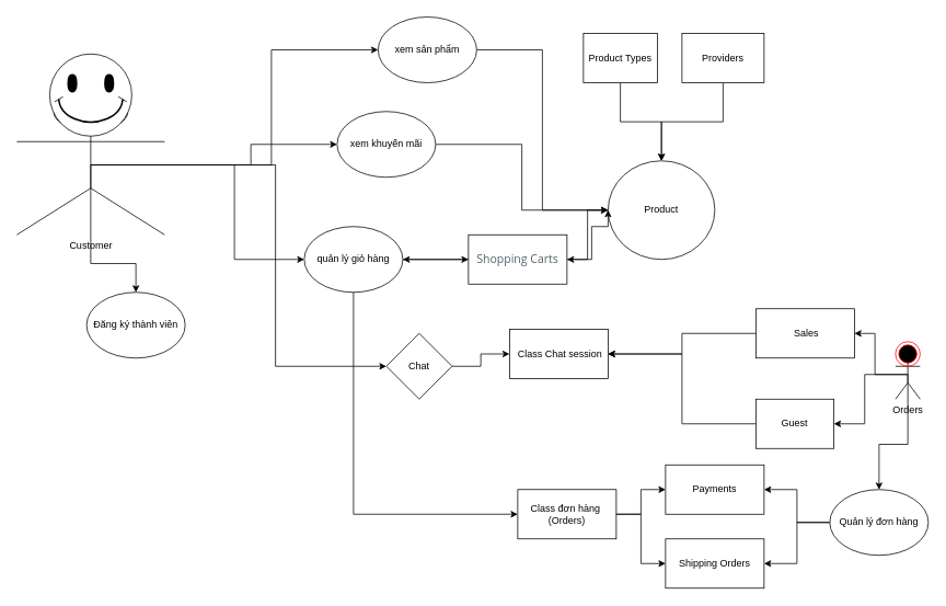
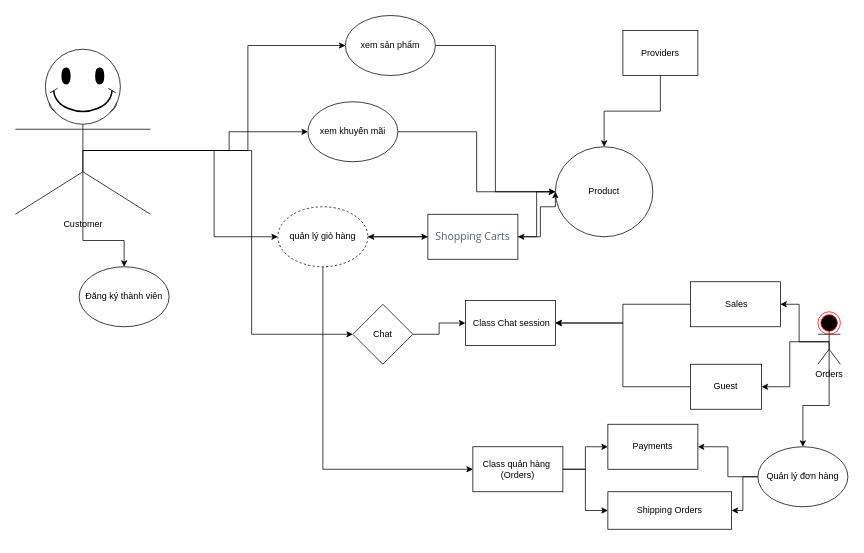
  <mxCell id="0" />
  <mxCell id="1" parent="0" />
  <mxCell id="2" style="edgeStyle=orthogonalEdgeStyle;rounded=0;orthogonalLoop=1;jettySize=auto;html=1;exitX=0;exitY=0.5;exitDx=0;exitDy=0;entryX=1;entryY=0.5;entryDx=0;entryDy=0;" edge="1" parent="1" source="3" target="29"><mxGeometry relative="1" as="geometry" /></mxCell>
  <mxCell id="3" value="Product" style="ellipse;whiteSpace=wrap;html=1;" vertex="1" parent="1"><mxGeometry x="740" y="195" width="130" height="120" as="geometry" /></mxCell>
  <mxCell id="4" style="edgeStyle=orthogonalEdgeStyle;rounded=0;orthogonalLoop=1;jettySize=auto;html=1;exitX=0.5;exitY=0.5;exitDx=0;exitDy=0;exitPerimeter=0;entryX=0;entryY=0.5;entryDx=0;entryDy=0;" edge="1" parent="1" source="9" target="22"><mxGeometry relative="1" as="geometry" /></mxCell>
  <mxCell id="5" style="edgeStyle=orthogonalEdgeStyle;rounded=0;orthogonalLoop=1;jettySize=auto;html=1;exitX=0.5;exitY=0.5;exitDx=0;exitDy=0;exitPerimeter=0;entryX=0;entryY=0.5;entryDx=0;entryDy=0;" edge="1" parent="1" source="9" target="18"><mxGeometry relative="1" as="geometry" /></mxCell>
  <mxCell id="6" style="edgeStyle=orthogonalEdgeStyle;rounded=0;orthogonalLoop=1;jettySize=auto;html=1;exitX=0.5;exitY=0.5;exitDx=0;exitDy=0;exitPerimeter=0;entryX=0;entryY=0.5;entryDx=0;entryDy=0;" edge="1" parent="1" source="9" target="16"><mxGeometry relative="1" as="geometry" /></mxCell>
  <mxCell id="7" style="edgeStyle=orthogonalEdgeStyle;rounded=0;orthogonalLoop=1;jettySize=auto;html=1;exitX=0.5;exitY=0.5;exitDx=0;exitDy=0;exitPerimeter=0;entryX=0;entryY=0.5;entryDx=0;entryDy=0;" edge="1" parent="1" source="9" target="20"><mxGeometry relative="1" as="geometry" /></mxCell>
  <mxCell id="8" style="edgeStyle=orthogonalEdgeStyle;rounded=0;orthogonalLoop=1;jettySize=auto;html=1;exitX=0.5;exitY=0.5;exitDx=0;exitDy=0;exitPerimeter=0;entryX=0.5;entryY=0;entryDx=0;entryDy=0;" edge="1" parent="1" source="9" target="35"><mxGeometry relative="1" as="geometry" /></mxCell>
  <mxCell id="9" value="Customer" style="shape=umlActor;verticalLabelPosition=bottom;verticalAlign=top;html=1;outlineConnect=0;" vertex="1" parent="1"><mxGeometry x="20" y="115" width="180" height="170" as="geometry" /></mxCell>
  <mxCell id="10" style="edgeStyle=orthogonalEdgeStyle;rounded=0;orthogonalLoop=1;jettySize=auto;html=1;exitX=0.5;exitY=0.5;exitDx=0;exitDy=0;exitPerimeter=0;entryX=1;entryY=0.5;entryDx=0;entryDy=0;" edge="1" parent="1" source="13" target="32"><mxGeometry relative="1" as="geometry" /></mxCell>
  <mxCell id="11" style="edgeStyle=orthogonalEdgeStyle;rounded=0;orthogonalLoop=1;jettySize=auto;html=1;exitX=0.5;exitY=0.5;exitDx=0;exitDy=0;exitPerimeter=0;entryX=1;entryY=0.5;entryDx=0;entryDy=0;" edge="1" parent="1" source="13" target="34"><mxGeometry relative="1" as="geometry" /></mxCell>
  <mxCell id="12" style="edgeStyle=orthogonalEdgeStyle;rounded=0;orthogonalLoop=1;jettySize=auto;html=1;exitX=0.5;exitY=0.5;exitDx=0;exitDy=0;exitPerimeter=0;entryX=0.5;entryY=0;entryDx=0;entryDy=0;" edge="1" parent="1" source="13" target="40"><mxGeometry relative="1" as="geometry" /></mxCell>
  <mxCell id="13" value="Orders" style="shape=umlActor;verticalLabelPosition=bottom;verticalAlign=top;html=1;outlineConnect=0;" vertex="1" parent="1"><mxGeometry x="1090" y="425" width="30" height="60" as="geometry" /></mxCell>
  <mxCell id="14" style="edgeStyle=orthogonalEdgeStyle;rounded=0;orthogonalLoop=1;jettySize=auto;html=1;exitX=1;exitY=0.5;exitDx=0;exitDy=0;entryX=0;entryY=0.5;entryDx=0;entryDy=0;" edge="1" parent="1" source="16" target="29"><mxGeometry relative="1" as="geometry" /></mxCell>
  <mxCell id="15" style="edgeStyle=orthogonalEdgeStyle;rounded=0;orthogonalLoop=1;jettySize=auto;html=1;exitX=0.5;exitY=1;exitDx=0;exitDy=0;entryX=0;entryY=0.5;entryDx=0;entryDy=0;" edge="1" parent="1" source="16" target="43"><mxGeometry relative="1" as="geometry" /></mxCell>
- <mxCell id="16" value="quản lý giỏ hàng" style="ellipse;whiteSpace=wrap;html=1;" vertex="1" parent="1"><mxGeometry x="370" y="275" width="120" height="80" as="geometry" /></mxCell>
+ <mxCell id="16" value="quản lý giỏ hàng" style="ellipse;whiteSpace=wrap;html=1;dashed=1;" vertex="1" parent="1"><mxGeometry x="370" y="275" width="120" height="80" as="geometry" /></mxCell>
  <mxCell id="17" style="edgeStyle=orthogonalEdgeStyle;rounded=0;orthogonalLoop=1;jettySize=auto;html=1;exitX=1;exitY=0.5;exitDx=0;exitDy=0;entryX=0;entryY=0.5;entryDx=0;entryDy=0;" edge="1" parent="1" source="18" target="3"><mxGeometry relative="1" as="geometry" /></mxCell>
  <mxCell id="18" value="xem khuyến mãi" style="ellipse;whiteSpace=wrap;html=1;" vertex="1" parent="1"><mxGeometry x="410" y="135" width="120" height="80" as="geometry" /></mxCell>
  <mxCell id="19" style="edgeStyle=orthogonalEdgeStyle;rounded=0;orthogonalLoop=1;jettySize=auto;html=1;exitX=1;exitY=0.5;exitDx=0;exitDy=0;entryX=0;entryY=0.5;entryDx=0;entryDy=0;" edge="1" parent="1" source="20" target="3"><mxGeometry relative="1" as="geometry" /></mxCell>
  <mxCell id="20" value="xem sản phẩm" style="ellipse;whiteSpace=wrap;html=1;" vertex="1" parent="1"><mxGeometry x="460" y="20" width="120" height="80" as="geometry" /></mxCell>
  <mxCell id="21" style="edgeStyle=orthogonalEdgeStyle;rounded=0;orthogonalLoop=1;jettySize=auto;html=1;exitX=1;exitY=0.5;exitDx=0;exitDy=0;entryX=0;entryY=0.5;entryDx=0;entryDy=0;" edge="1" parent="1" source="22" target="30"><mxGeometry relative="1" as="geometry" /></mxCell>
  <mxCell id="22" value="Chat" style="rhombus;whiteSpace=wrap;html=1;" vertex="1" parent="1"><mxGeometry x="470" y="405" width="80" height="80" as="geometry" /></mxCell>
  <mxCell id="23" style="edgeStyle=orthogonalEdgeStyle;rounded=0;orthogonalLoop=1;jettySize=auto;html=1;exitX=0.5;exitY=1;exitDx=0;exitDy=0;entryX=0.5;entryY=0;entryDx=0;entryDy=0;" edge="1" parent="1" source="24" target="3"><mxGeometry relative="1" as="geometry" /></mxCell>
  <mxCell id="24" value="Providers" style="rounded=0;whiteSpace=wrap;html=1;" vertex="1" parent="1"><mxGeometry x="830" y="40" width="100" height="60" as="geometry" /></mxCell>
- <mxCell id="25" style="edgeStyle=orthogonalEdgeStyle;rounded=0;orthogonalLoop=1;jettySize=auto;html=1;exitX=0.5;exitY=1;exitDx=0;exitDy=0;entryX=0.5;entryY=0;entryDx=0;entryDy=0;" edge="1" parent="1" source="26" target="3"><mxGeometry relative="1" as="geometry" /></mxCell>
- <mxCell id="26" value="Product Types" style="rounded=0;whiteSpace=wrap;html=1;" vertex="1" parent="1"><mxGeometry x="710" y="40" width="90" height="60" as="geometry" /></mxCell>
  <mxCell id="27" style="edgeStyle=orthogonalEdgeStyle;rounded=0;orthogonalLoop=1;jettySize=auto;html=1;exitX=1;exitY=0.5;exitDx=0;exitDy=0;entryX=0;entryY=0.5;entryDx=0;entryDy=0;" edge="1" parent="1" source="29" target="3"><mxGeometry relative="1" as="geometry"><Array as="points"><mxPoint x="720" y="315" /><mxPoint x="720" y="275" /></Array></mxGeometry></mxCell>
  <mxCell id="28" value="" style="edgeStyle=orthogonalEdgeStyle;rounded=0;orthogonalLoop=1;jettySize=auto;html=1;" edge="1" parent="1" source="29" target="16"><mxGeometry relative="1" as="geometry" /></mxCell>
  <mxCell id="29" value="&lt;span style=&quot;box-sizing: border-box; color: rgb(82, 96, 105); font-family: &amp;quot;Open Sans&amp;quot;, sans-serif; font-size: 14px; text-align: left; background-color: rgb(255, 255, 255);&quot;&gt;Shopping Carts&lt;/span&gt;" style="rounded=0;whiteSpace=wrap;html=1;" vertex="1" parent="1"><mxGeometry x="570" y="285" width="120" height="60" as="geometry" /></mxCell>
  <mxCell id="30" value="&amp;nbsp;Class&amp;nbsp;Chat session" style="rounded=0;whiteSpace=wrap;html=1;" vertex="1" parent="1"><mxGeometry x="620" y="400" width="120" height="60" as="geometry" /></mxCell>
  <mxCell id="31" style="edgeStyle=orthogonalEdgeStyle;rounded=0;orthogonalLoop=1;jettySize=auto;html=1;exitX=0;exitY=0.5;exitDx=0;exitDy=0;entryX=1;entryY=0.5;entryDx=0;entryDy=0;" edge="1" parent="1" source="32" target="30"><mxGeometry relative="1" as="geometry" /></mxCell>
  <mxCell id="32" value="&amp;nbsp;Sales" style="rounded=0;whiteSpace=wrap;html=1;" vertex="1" parent="1"><mxGeometry x="920" y="375" width="120" height="60" as="geometry" /></mxCell>
  <mxCell id="33" style="edgeStyle=orthogonalEdgeStyle;rounded=0;orthogonalLoop=1;jettySize=auto;html=1;exitX=0;exitY=0.5;exitDx=0;exitDy=0;entryX=1;entryY=0.5;entryDx=0;entryDy=0;" edge="1" parent="1" source="34" target="30"><mxGeometry relative="1" as="geometry" /></mxCell>
  <mxCell id="34" value="Guest" style="rounded=0;whiteSpace=wrap;html=1;" vertex="1" parent="1"><mxGeometry x="920" y="485" width="95" height="60" as="geometry" /></mxCell>
  <mxCell id="35" value="Đăng ký thành viên" style="ellipse;whiteSpace=wrap;html=1;" vertex="1" parent="1"><mxGeometry x="105" y="355" width="120" height="80" as="geometry" /></mxCell>
  <mxCell id="36" value="Payments" style="rounded=0;whiteSpace=wrap;html=1;" vertex="1" parent="1"><mxGeometry x="810" y="565" width="120" height="60" as="geometry" /></mxCell>
- <mxCell id="37" value="Shipping Orders" style="rounded=0;whiteSpace=wrap;html=1;" vertex="1" parent="1"><mxGeometry x="810" y="655" width="120" height="60" as="geometry" /></mxCell>
+ <mxCell id="37" value="Shipping Orders" style="rounded=0;whiteSpace=wrap;html=1;" vertex="1" parent="1"><mxGeometry x="810" y="655" width="165" height="50" as="geometry" /></mxCell>
  <mxCell id="38" style="edgeStyle=orthogonalEdgeStyle;rounded=0;orthogonalLoop=1;jettySize=auto;html=1;exitX=0;exitY=0.5;exitDx=0;exitDy=0;entryX=1;entryY=0.5;entryDx=0;entryDy=0;" edge="1" parent="1" source="40" target="36"><mxGeometry relative="1" as="geometry" /></mxCell>
  <mxCell id="39" style="edgeStyle=orthogonalEdgeStyle;rounded=0;orthogonalLoop=1;jettySize=auto;html=1;exitX=0;exitY=0.5;exitDx=0;exitDy=0;entryX=1;entryY=0.5;entryDx=0;entryDy=0;" edge="1" parent="1" source="40" target="37"><mxGeometry relative="1" as="geometry" /></mxCell>
  <mxCell id="40" value="Quản lý đơn hàng" style="ellipse;whiteSpace=wrap;html=1;" vertex="1" parent="1"><mxGeometry x="1010" y="595" width="120" height="80" as="geometry" /></mxCell>
  <mxCell id="41" style="edgeStyle=orthogonalEdgeStyle;rounded=0;orthogonalLoop=1;jettySize=auto;html=1;exitX=1;exitY=0.5;exitDx=0;exitDy=0;entryX=0;entryY=0.5;entryDx=0;entryDy=0;" edge="1" parent="1" source="43" target="36"><mxGeometry relative="1" as="geometry" /></mxCell>
  <mxCell id="42" style="edgeStyle=orthogonalEdgeStyle;rounded=0;orthogonalLoop=1;jettySize=auto;html=1;exitX=1;exitY=0.5;exitDx=0;exitDy=0;entryX=0;entryY=0.5;entryDx=0;entryDy=0;" edge="1" parent="1" source="43" target="37"><mxGeometry relative="1" as="geometry" /></mxCell>
- <mxCell id="43" value="Class đơn hàng&amp;nbsp; (Orders)" style="rounded=0;whiteSpace=wrap;html=1;" vertex="1" parent="1"><mxGeometry x="630" y="595" width="120" height="60" as="geometry" /></mxCell>
+ <mxCell id="43" value="Class quản hàng&amp;nbsp; (Orders)" style="rounded=0;whiteSpace=wrap;html=1;" vertex="1" parent="1"><mxGeometry x="630" y="595" width="120" height="60" as="geometry" /></mxCell>
  <mxCell id="44" value="" style="verticalLabelPosition=bottom;verticalAlign=top;html=1;shape=mxgraph.basic.smiley" vertex="1" parent="1"><mxGeometry x="60" y="65" width="100" height="100" as="geometry" /></mxCell>
  <mxCell id="45" value="" style="ellipse;html=1;shape=endState;fillColor=#000000;strokeColor=#ff0000;" vertex="1" parent="1"><mxGeometry x="1090" y="415" width="30" height="30" as="geometry" /></mxCell>
